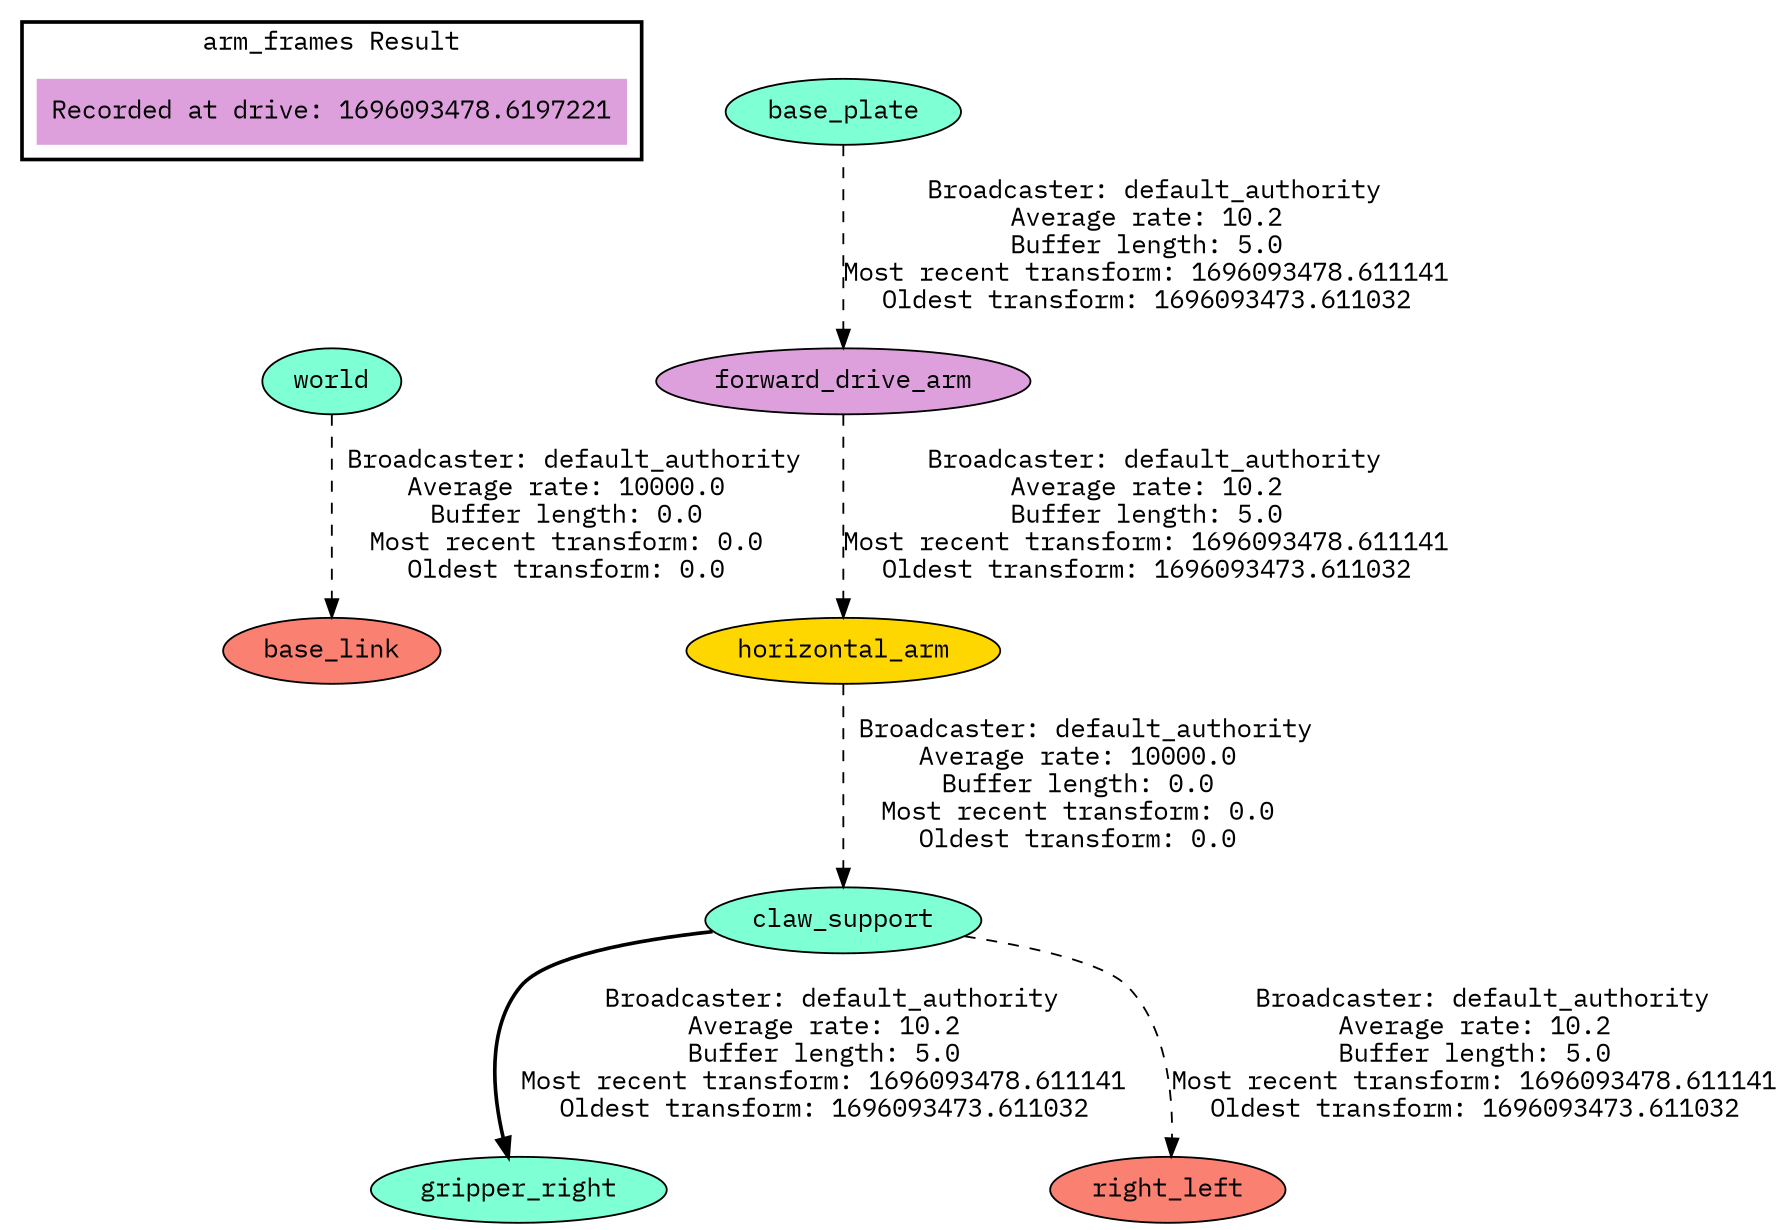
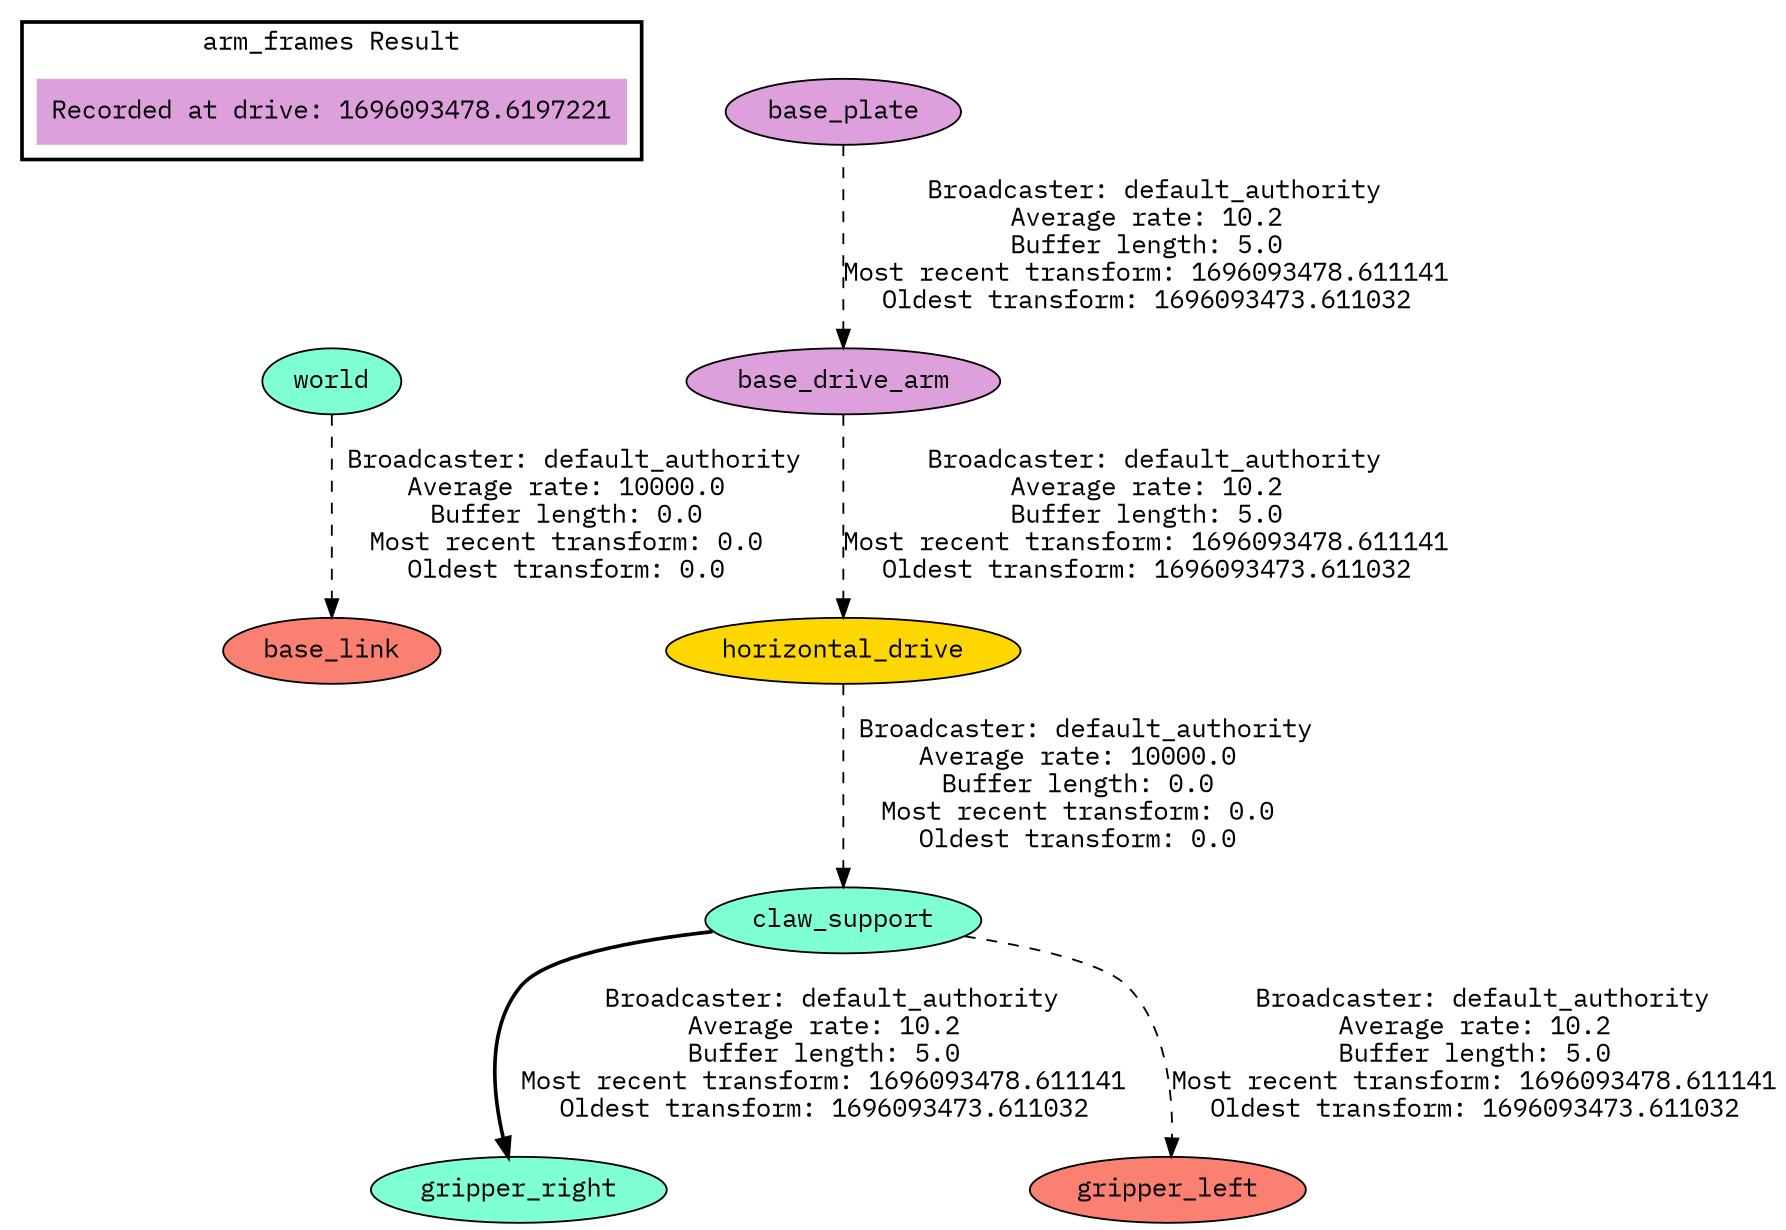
  digraph {
    fontname="IBM Plex Mono"
    node [fillcolor=plum fontname="IBM Plex Mono" style=filled]
    edge [fontname="IBM Plex Mono" style=dashed]
    n1 [label="Recorded at drive: 1696093478.6197221" shape=plaintext]
    world [fillcolor=aquamarine]
-   horizontal_arm [fillcolor=gold]
+   horizontal_arm [fillcolor=gold label=horizontal_drive]
    claw_support [fillcolor=aquamarine]
    gripper_right [fillcolor=aquamarine]
-   gripper_left [fillcolor=salmon label=right_left]
-   forward_drive_arm
+   gripper_left [fillcolor=salmon]
+   forward_drive_arm [label=base_drive_arm]
    base_link [fillcolor=salmon]
-   base_plate [fillcolor=aquamarine]
+   base_plate
    subgraph cluster_1 {
      color=black
      label="arm_frames Result"
      style=bold
      n1
    }
    n1 -> world [style=invis]
    world -> base_link [label=" Broadcaster: default_authority\nAverage rate: 10000.0\nBuffer length: 0.0\nMost recent transform: 0.0\nOldest transform: 0.0\n"]
    horizontal_arm -> claw_support [label=" Broadcaster: default_authority\nAverage rate: 10000.0\nBuffer length: 0.0\nMost recent transform: 0.0\nOldest transform: 0.0\n"]
    claw_support -> gripper_right [label=" Broadcaster: default_authority\nAverage rate: 10.2\nBuffer length: 5.0\nMost recent transform: 1696093478.611141\nOldest transform: 1696093473.611032\n" style=bold]
    claw_support -> gripper_left [label=" Broadcaster: default_authority\nAverage rate: 10.2\nBuffer length: 5.0\nMost recent transform: 1696093478.611141\nOldest transform: 1696093473.611032\n"]
    forward_drive_arm -> horizontal_arm [label=" Broadcaster: default_authority\nAverage rate: 10.2\nBuffer length: 5.0\nMost recent transform: 1696093478.611141\nOldest transform: 1696093473.611032\n"]
    base_plate -> forward_drive_arm [label=" Broadcaster: default_authority\nAverage rate: 10.2\nBuffer length: 5.0\nMost recent transform: 1696093478.611141\nOldest transform: 1696093473.611032\n"]
  }
